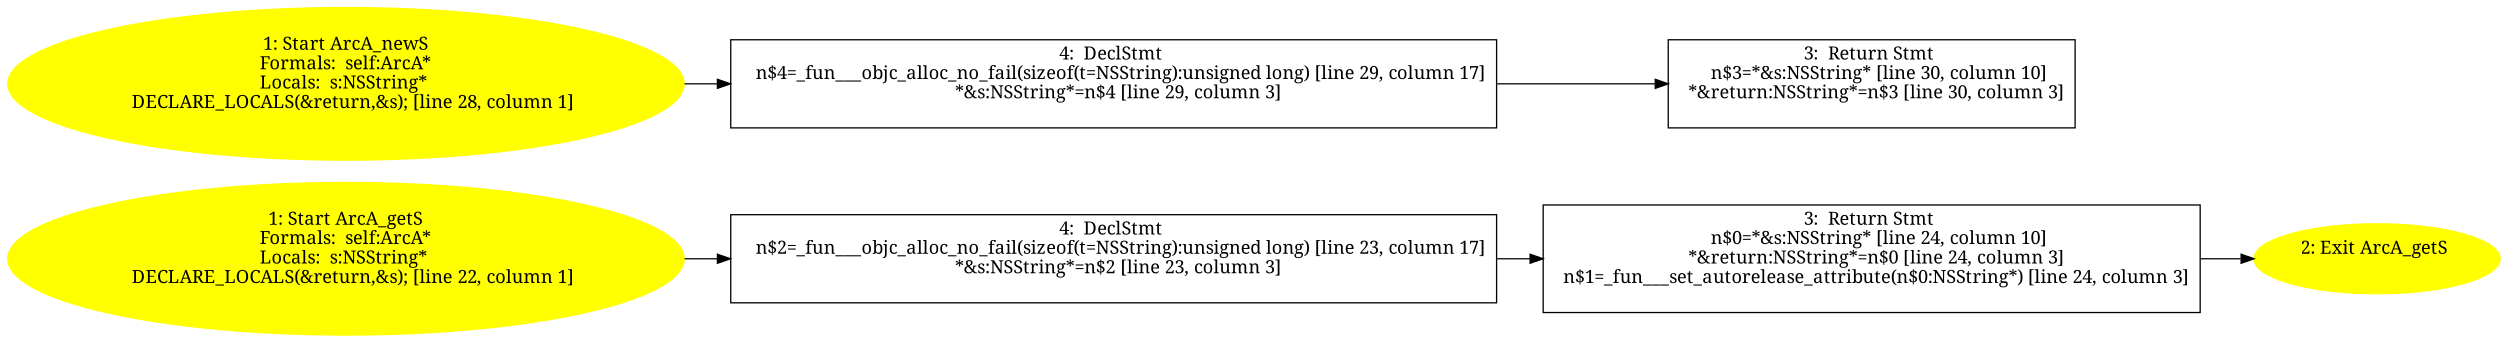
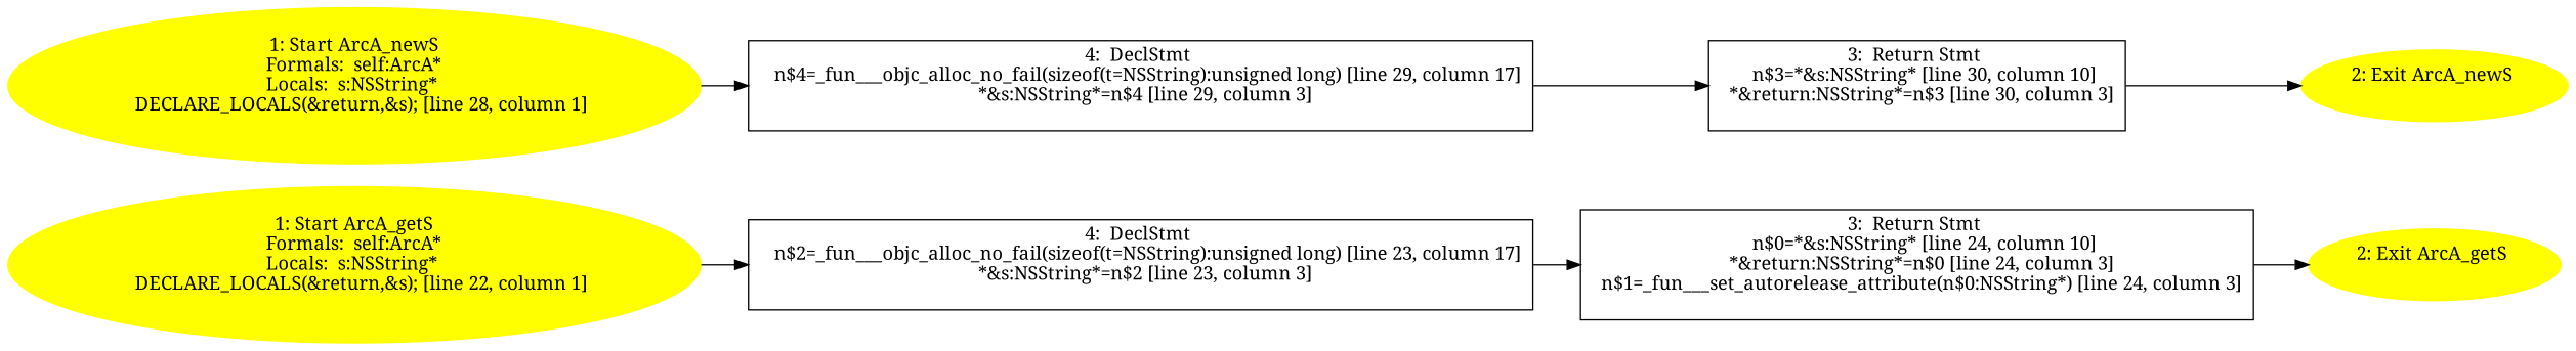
  digraph {
    rankdir=LR
    fontname="Noto Serif"
    node [fontname="Noto Serif"]
    edge [fontname="Noto Serif"]
    n1 [color=yellow label="1: Start ArcA_getS\nFormals:  self:ArcA*\nLocals:  s:NSString* \n   DECLARE_LOCALS(&return,&s); [line 22, column 1]\n " style=filled]
    n2 [label="4:  DeclStmt \n   n$2=_fun___objc_alloc_no_fail(sizeof(t=NSString):unsigned long) [line 23, column 17]\n  *&s:NSString*=n$2 [line 23, column 3]\n " shape=box]
    n3 [label="3:  Return Stmt \n   n$0=*&s:NSString* [line 24, column 10]\n  *&return:NSString*=n$0 [line 24, column 3]\n  n$1=_fun___set_autorelease_attribute(n$0:NSString*) [line 24, column 3]\n " shape=box]
    n4 [color=yellow label="2: Exit ArcA_getS \n  " style=filled]
    n5 [color=yellow label="1: Start ArcA_newS\nFormals:  self:ArcA*\nLocals:  s:NSString* \n   DECLARE_LOCALS(&return,&s); [line 28, column 1]\n " style=filled]
    n6 [label="4:  DeclStmt \n   n$4=_fun___objc_alloc_no_fail(sizeof(t=NSString):unsigned long) [line 29, column 17]\n  *&s:NSString*=n$4 [line 29, column 3]\n " shape=box]
    n7 [label="3:  Return Stmt \n   n$3=*&s:NSString* [line 30, column 10]\n  *&return:NSString*=n$3 [line 30, column 3]\n " shape=box]
+   n8 [color=yellow label="2: Exit ArcA_newS \n  " style=filled]
    n1 -> n2
    n2 -> n3
    n3 -> n4
    n5 -> n6
    n6 -> n7
+   n7 -> n8
  }
